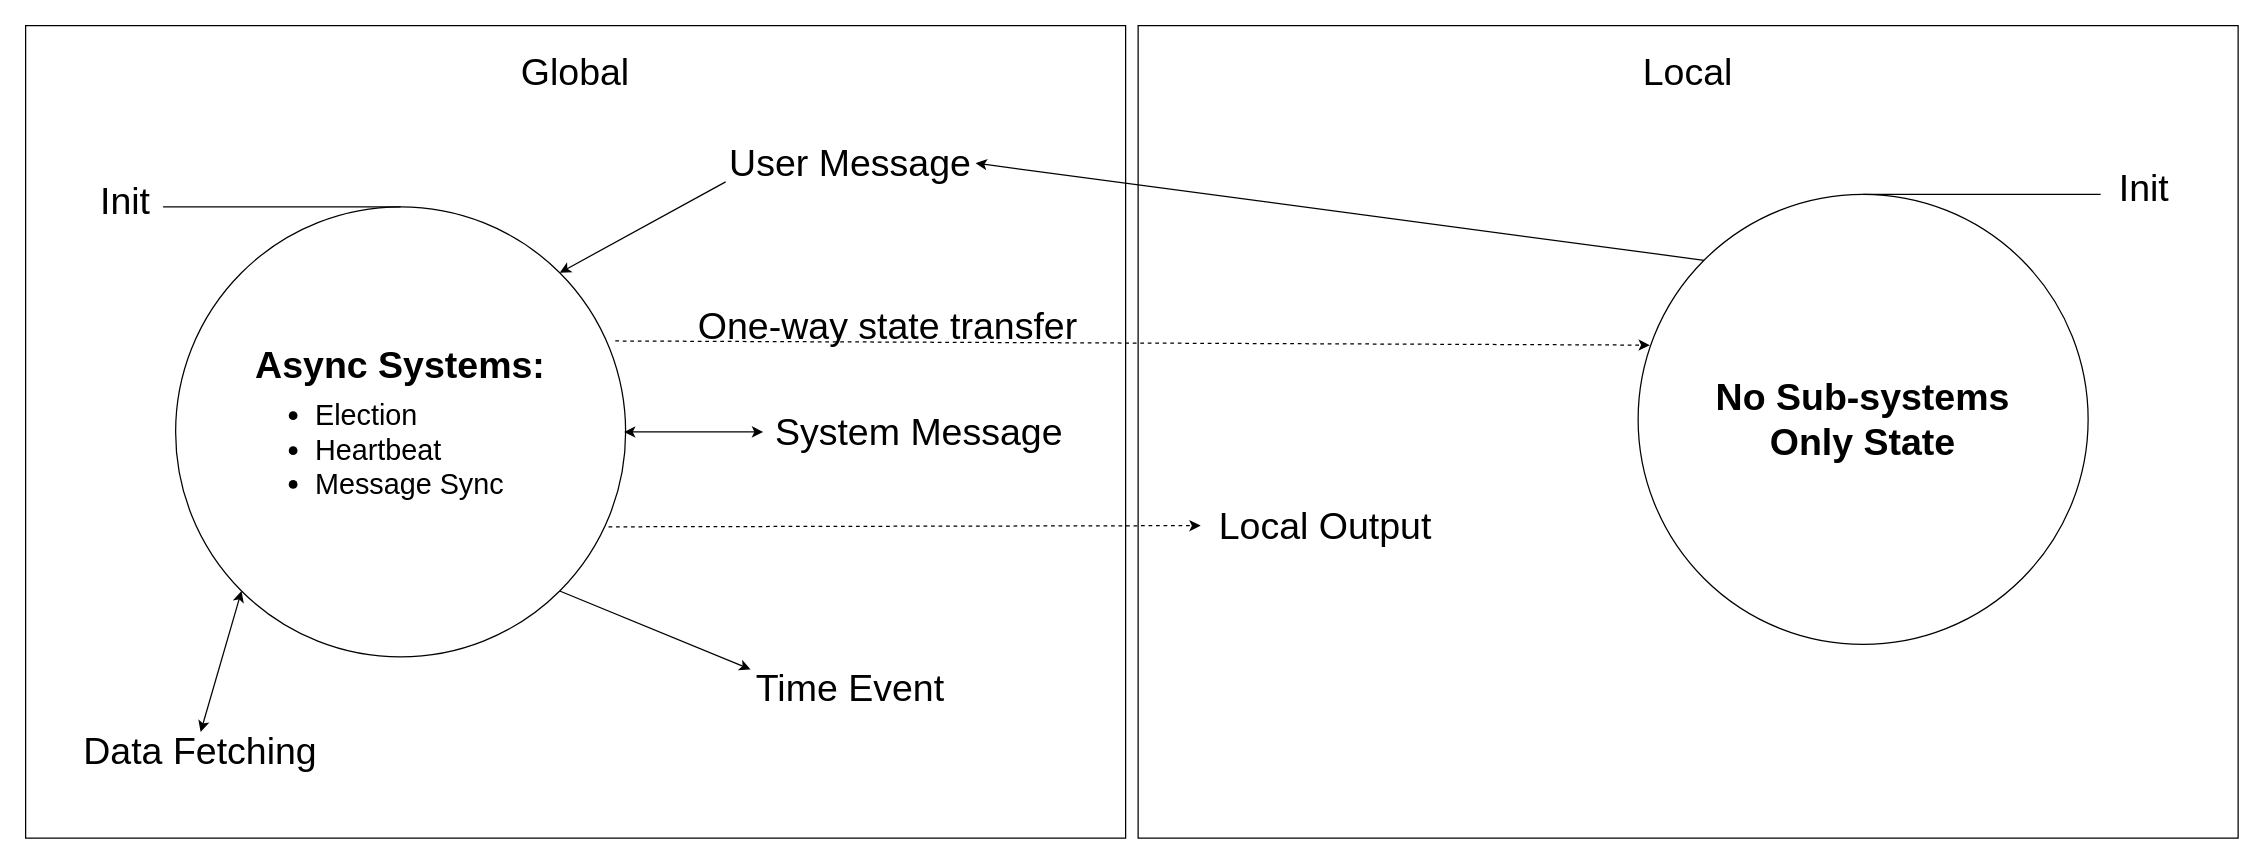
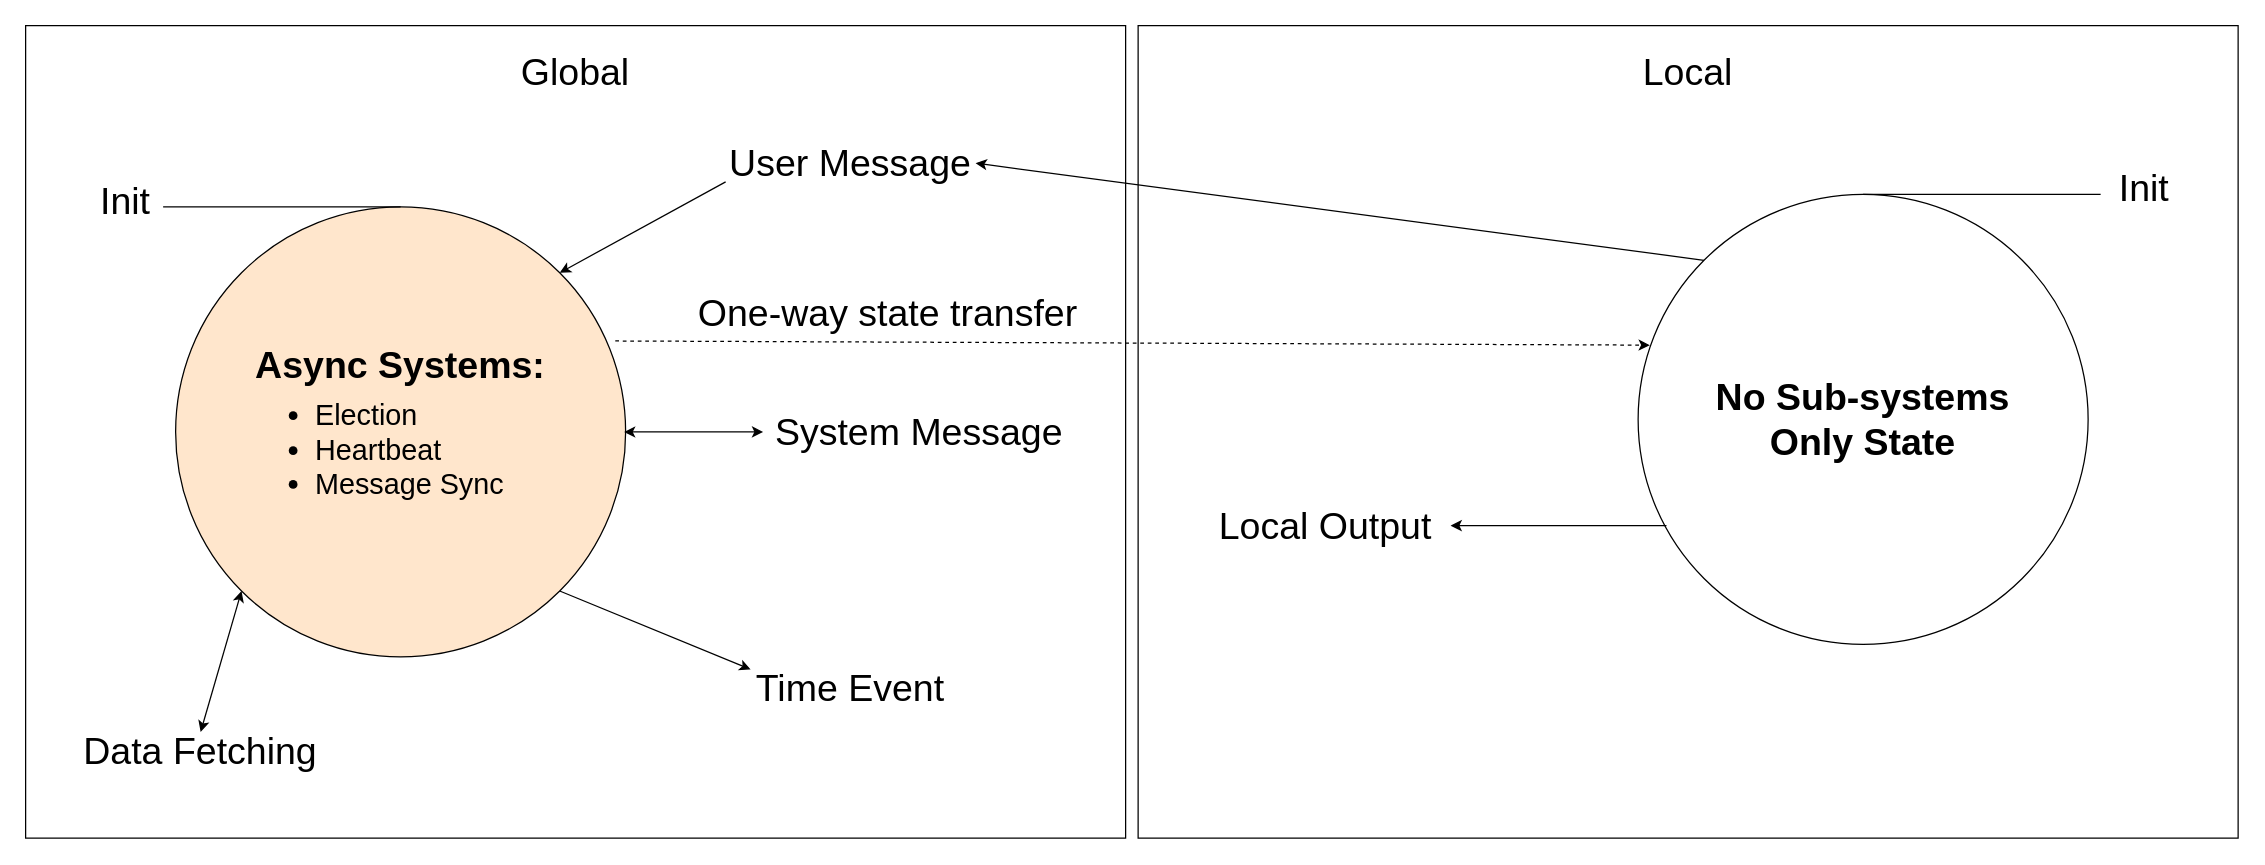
  <mxCell id="0" />
  <mxCell id="1" parent="0" />
  <mxCell id="2" value="&lt;font style=&quot;font-size: 30px;&quot;&gt;Global&lt;br&gt;&lt;br&gt;&lt;br&gt;&lt;br&gt;&lt;br&gt;&lt;br&gt;&lt;br&gt;&lt;br&gt;&lt;br&gt;&lt;br&gt;&lt;br&gt;&lt;br&gt;&lt;br&gt;&lt;br&gt;&lt;br&gt;&lt;br&gt;&lt;br&gt;&lt;/font&gt;" style="rounded=0;whiteSpace=wrap;html=1;" vertex="1" parent="1"><mxGeometry x="20" y="20" width="880" height="650" as="geometry" /></mxCell>
- <mxCell id="3" value="&lt;span style=&quot;font-size: 30px;&quot;&gt;&lt;b&gt;Async Systems:&lt;br&gt;&lt;/b&gt;&lt;br&gt;&lt;br&gt;&lt;br&gt;&lt;/span&gt;" style="ellipse;whiteSpace=wrap;html=1;aspect=fixed;" vertex="1" parent="1"><mxGeometry x="140" y="165" width="360" height="360" as="geometry" /></mxCell>
+ <mxCell id="3" value="&lt;span style=&quot;font-size: 30px;&quot;&gt;&lt;b&gt;Async Systems:&lt;br&gt;&lt;/b&gt;&lt;br&gt;&lt;br&gt;&lt;br&gt;&lt;/span&gt;" style="ellipse;whiteSpace=wrap;html=1;aspect=fixed;fillColor=#ffe6cc;" vertex="1" parent="1"><mxGeometry x="140" y="165" width="360" height="360" as="geometry" /></mxCell>
  <mxCell id="4" value="" style="endArrow=none;html=1;entryX=0.5;entryY=0;entryDx=0;entryDy=0;" edge="1" parent="1" target="3"><mxGeometry width="50" height="50" relative="1" as="geometry"><mxPoint x="130" y="165" as="sourcePoint" /><mxPoint x="320" y="155" as="targetPoint" /></mxGeometry></mxCell>
  <mxCell id="5" value="&lt;font style=&quot;font-size: 30px;&quot;&gt;Init&lt;/font&gt;" style="text;html=1;strokeColor=none;fillColor=none;align=center;verticalAlign=middle;whiteSpace=wrap;rounded=0;" vertex="1" parent="1"><mxGeometry x="70" y="145" width="60" height="30" as="geometry" /></mxCell>
  <mxCell id="6" value="&lt;ul&gt;&lt;li&gt;Election&lt;/li&gt;&lt;li&gt;Heartbeat&lt;/li&gt;&lt;li&gt;Message Sync&lt;/li&gt;&lt;/ul&gt;" style="text;html=1;strokeColor=none;fillColor=none;align=left;verticalAlign=middle;whiteSpace=wrap;rounded=0;fontSize=23;" vertex="1" parent="1"><mxGeometry x="210" y="345" width="330" height="30" as="geometry" /></mxCell>
  <mxCell id="7" value="&lt;font style=&quot;font-size: 30px;&quot;&gt;User Message&lt;/font&gt;" style="text;html=1;strokeColor=none;fillColor=none;align=center;verticalAlign=middle;whiteSpace=wrap;rounded=0;" vertex="1" parent="1"><mxGeometry x="580" y="115" width="200" height="30" as="geometry" /></mxCell>
  <mxCell id="8" value="&lt;font style=&quot;font-size: 30px;&quot;&gt;System Message&lt;/font&gt;" style="text;html=1;strokeColor=none;fillColor=none;align=center;verticalAlign=middle;whiteSpace=wrap;rounded=0;" vertex="1" parent="1"><mxGeometry x="610" y="330" width="250" height="30" as="geometry" /></mxCell>
  <mxCell id="9" value="&lt;font style=&quot;font-size: 30px;&quot;&gt;Time Event&lt;/font&gt;" style="text;html=1;strokeColor=none;fillColor=none;align=center;verticalAlign=middle;whiteSpace=wrap;rounded=0;" vertex="1" parent="1"><mxGeometry x="600" y="535" width="160" height="30" as="geometry" /></mxCell>
  <mxCell id="10" value="" style="endArrow=classic;html=1;fontSize=23;exitX=1;exitY=1;exitDx=0;exitDy=0;entryX=0;entryY=0;entryDx=0;entryDy=0;" edge="1" parent="1" source="3" target="9"><mxGeometry width="50" height="50" relative="1" as="geometry"><mxPoint x="330" y="435" as="sourcePoint" /><mxPoint x="580" y="535" as="targetPoint" /></mxGeometry></mxCell>
  <mxCell id="11" value="" style="endArrow=classic;startArrow=classic;html=1;fontSize=23;exitX=0.875;exitY=0.002;exitDx=0;exitDy=0;exitPerimeter=0;entryX=0;entryY=0.5;entryDx=0;entryDy=0;" edge="1" parent="1" source="6" target="8"><mxGeometry width="50" height="50" relative="1" as="geometry"><mxPoint x="570" y="445" as="sourcePoint" /><mxPoint x="620" y="395" as="targetPoint" /></mxGeometry></mxCell>
  <mxCell id="12" value="" style="endArrow=classic;html=1;fontSize=23;exitX=0;exitY=1;exitDx=0;exitDy=0;entryX=1;entryY=0;entryDx=0;entryDy=0;" edge="1" parent="1" source="7" target="3"><mxGeometry width="50" height="50" relative="1" as="geometry"><mxPoint x="680" y="265" as="sourcePoint" /><mxPoint x="730" y="215" as="targetPoint" /></mxGeometry></mxCell>
  <mxCell id="13" value="&lt;font style=&quot;font-size: 30px;&quot;&gt;Local&lt;br&gt;&lt;br&gt;&lt;br&gt;&lt;br&gt;&lt;br&gt;&lt;br&gt;&lt;br&gt;&lt;br&gt;&lt;br&gt;&lt;br&gt;&lt;br&gt;&lt;br&gt;&lt;br&gt;&lt;br&gt;&lt;br&gt;&lt;br&gt;&lt;br&gt;&lt;/font&gt;" style="rounded=0;whiteSpace=wrap;html=1;" vertex="1" parent="1"><mxGeometry x="910" y="20" width="880" height="650" as="geometry" /></mxCell>
  <mxCell id="14" value="&lt;span style=&quot;font-size: 30px;&quot;&gt;&lt;b&gt;No Sub-systems&lt;br&gt;Only State&lt;/b&gt;&lt;br&gt;&lt;/span&gt;" style="ellipse;whiteSpace=wrap;html=1;aspect=fixed;" vertex="1" parent="1"><mxGeometry x="1310" y="155" width="360" height="360" as="geometry" /></mxCell>
  <mxCell id="15" value="" style="endArrow=none;html=1;exitX=0.5;exitY=0;exitDx=0;exitDy=0;" edge="1" parent="1" source="14"><mxGeometry width="50" height="50" relative="1" as="geometry"><mxPoint x="1610" y="130" as="sourcePoint" /><mxPoint x="1680" y="155" as="targetPoint" /></mxGeometry></mxCell>
  <mxCell id="16" value="&lt;font style=&quot;font-size: 30px;&quot;&gt;Init&lt;br&gt;&lt;/font&gt;" style="text;html=1;strokeColor=none;fillColor=none;align=center;verticalAlign=middle;whiteSpace=wrap;rounded=0;" vertex="1" parent="1"><mxGeometry x="1685" y="135" width="60" height="30" as="geometry" /></mxCell>
  <mxCell id="17" value="" style="endArrow=classic;dashed=1;html=1;fontSize=30;entryX=0.026;entryY=0.335;entryDx=0;entryDy=0;entryPerimeter=0;endFill=1;exitX=0.977;exitY=0.298;exitDx=0;exitDy=0;exitPerimeter=0;" edge="1" parent="1" source="3" target="14"><mxGeometry width="50" height="50" relative="1" as="geometry"><mxPoint x="480" y="415" as="sourcePoint" /><mxPoint x="900" y="385" as="targetPoint" /></mxGeometry></mxCell>
  <mxCell id="18" value="Data Fetching" style="text;html=1;strokeColor=none;fillColor=none;align=center;verticalAlign=middle;whiteSpace=wrap;rounded=0;fontSize=30;" vertex="1" parent="1"><mxGeometry x="50" y="585" width="220" height="30" as="geometry" /></mxCell>
  <mxCell id="19" value="" style="endArrow=classic;startArrow=classic;html=1;fontSize=30;exitX=0.5;exitY=0;exitDx=0;exitDy=0;entryX=0;entryY=1;entryDx=0;entryDy=0;" edge="1" parent="1" source="18" target="3"><mxGeometry width="50" height="50" relative="1" as="geometry"><mxPoint x="460" y="325" as="sourcePoint" /><mxPoint x="510" y="275" as="targetPoint" /></mxGeometry></mxCell>
  <mxCell id="20" value="" style="endArrow=classic;html=1;fontSize=23;exitX=0;exitY=0;exitDx=0;exitDy=0;entryX=1;entryY=0.5;entryDx=0;entryDy=0;" edge="1" parent="1" source="14" target="7"><mxGeometry width="50" height="50" relative="1" as="geometry"><mxPoint x="590" y="155" as="sourcePoint" /><mxPoint x="457.279" y="227.721" as="targetPoint" /></mxGeometry></mxCell>
  <mxCell id="21" value="&lt;font style=&quot;font-size: 30px;&quot;&gt;Local Output&lt;/font&gt;" style="text;html=1;strokeColor=none;fillColor=none;align=center;verticalAlign=middle;whiteSpace=wrap;rounded=0;" vertex="1" parent="1"><mxGeometry x="960" y="405" width="200" height="30" as="geometry" /></mxCell>
- <mxCell id="22" value="&lt;font style=&quot;font-size: 30px;&quot;&gt;One-way state transfer&lt;/font&gt;" style="text;html=1;strokeColor=none;fillColor=none;align=center;verticalAlign=middle;whiteSpace=wrap;rounded=0;" vertex="1" parent="1"><mxGeometry x="550" y="245" width="320" height="30" as="geometry" /></mxCell>
- <mxCell id="24" value="" style="endArrow=classic;dashed=1;html=1;fontSize=30;entryX=0;entryY=0.5;entryDx=0;entryDy=0;endFill=1;exitX=0.962;exitY=0.711;exitDx=0;exitDy=0;exitPerimeter=0;" edge="1" parent="1" source="3" target="21"><mxGeometry width="50" height="50" relative="1" as="geometry"><mxPoint x="501.72" y="282.28" as="sourcePoint" /><mxPoint x="1329.36" y="285.6" as="targetPoint" /></mxGeometry></mxCell>
+ <mxCell id="22" value="&lt;font style=&quot;font-size: 30px;&quot;&gt;One-way state transfer&lt;/font&gt;" style="text;html=1;strokeColor=none;fillColor=none;align=center;verticalAlign=middle;whiteSpace=wrap;rounded=0;" vertex="1" parent="1"><mxGeometry x="550" y="235" width="320" height="30" as="geometry" /></mxCell>
+ <mxCell id="23" value="" style="endArrow=classic;html=1;fontSize=23;exitX=0.063;exitY=0.736;exitDx=0;exitDy=0;entryX=1;entryY=0.5;entryDx=0;entryDy=0;exitPerimeter=0;" edge="1" parent="1" source="14" target="21"><mxGeometry width="50" height="50" relative="1" as="geometry"><mxPoint x="1412.304" y="534.999" as="sourcePoint" /><mxPoint x="830" y="456.86" as="targetPoint" /></mxGeometry></mxCell>
